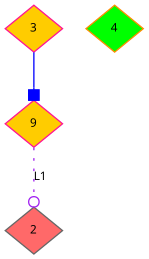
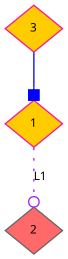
  digraph {
    node [color=deeppink fillcolor="#FFCC00" fontcolor="#000000" fontname=Dialog fontsize=9.0 shape=diamond style=filled]
-   n1 [height=0.3125 label=9 width=0.3125]
+   n1 [height=0.3125 label=1 width=0.3125]
    n2 [color=gray40 fillcolor="#FF000096" height=0.3125 label=2 width=0.3125]
    n3 [height=0.3125 label=3 width=0.3125]
-   n4 [color=darkorange fillcolor="#00FF00" height=0.3125 label=4 width=0.3125]
    n1 -> n2 [arrowhead=odot color=purple fontcolor="#000000" fontname=Dialog fontsize=9.0 label=L1 style=dotted]
    n3 -> n1 [arrowhead=box color=blue style=solid]
  }
